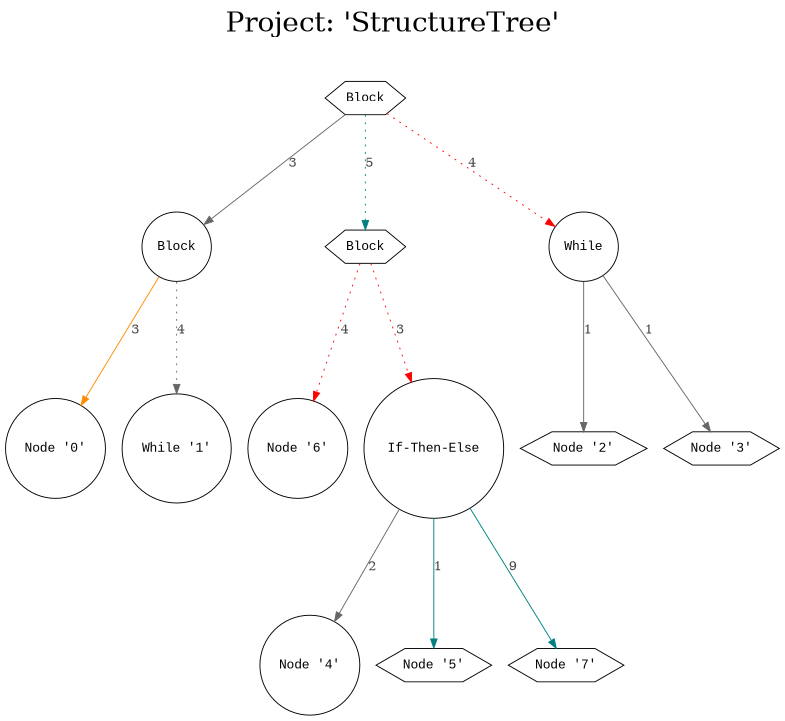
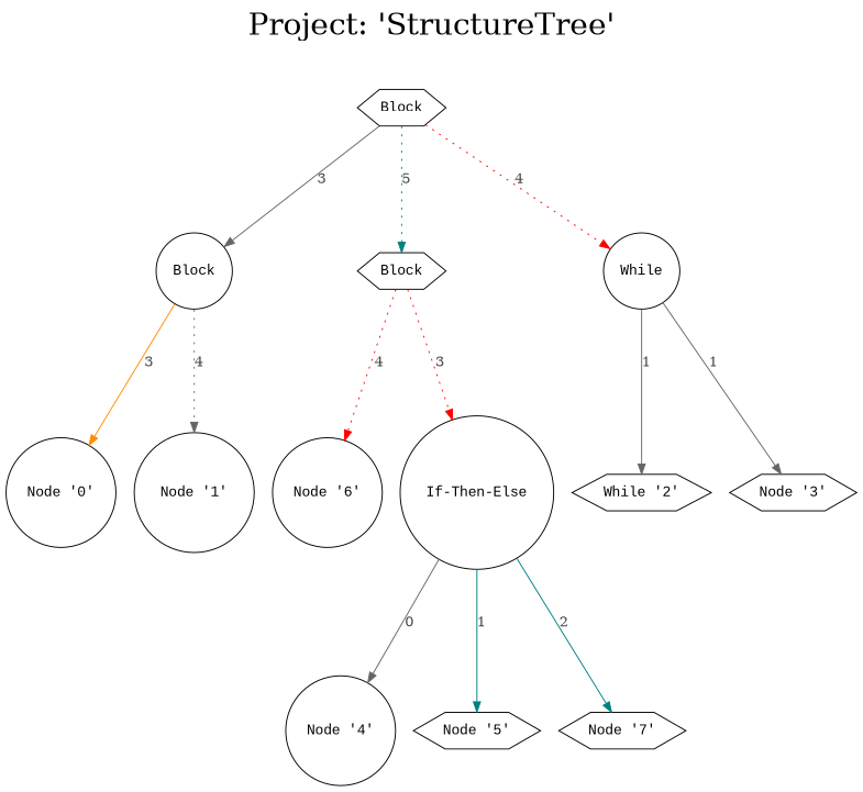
  digraph {
    bgcolor=white
    compound=true
    fontsize=30
    label="Project: 'StructureTree'"
    labelloc=t
    ranksep=1.25
    node [fillcolor=white fontname="Courier New" penwidth=1 shape=circle style=filled]
    edge [color=gray40 fontcolor=grey28 fontsize=14 penwidth=1 style=bold]
    n1 [label="Node '0'"]
-   n2 [label="While '1'"]
-   n3 [label="Node '2'" shape=hexagon]
+   n2 [label="Node '1'"]
+   n3 [label="While '2'" shape=hexagon]
    n4 [label="Node '3'" shape=hexagon]
    n5 [label="Node '4'"]
    n6 [label="Node '5'" shape=hexagon]
    n7 [label="Node '6'"]
    n8 [label="Node '7'" shape=hexagon]
    n9 [label="If-Then-Else"]
    n10 [label=Block]
    n11 [label=Block shape=hexagon]
    n12 [label=While]
    n13 [label=Block shape=hexagon]
-   n9 -> n5 [label=2]
+   n9 -> n5 [label=0]
    n9 -> n6 [color=teal label=1]
-   n9 -> n8 [color=teal label=9]
+   n9 -> n8 [color=teal label=2]
    n10 -> n1 [color=darkorange label=3]
    n10 -> n2 [label=4 style=dotted]
    n11 -> n7 [color=red label=4 style=dotted]
    n11 -> n9 [color=red label=3 style=dotted]
    n12 -> n3 [label=1]
    n12 -> n4 [label=1]
    n13 -> n10 [label=3]
    n13 -> n11 [color=teal label=5 style=dotted]
    n13 -> n12 [color=red label=4 style=dotted]
  }
